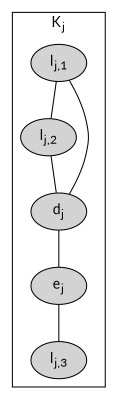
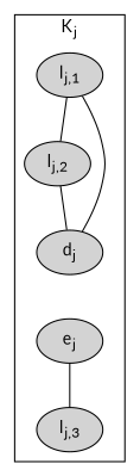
  graph {
    fontname=Lato
    node [style=filled fontname=Lato]
    edge [fontname=Lato]
    n1 [label=<l<SUB>j,1</SUB>>]
    n2 [label=<l<SUB>j,2</SUB>>]
    n3 [label=<d<SUB>j</SUB>>]
    n4 [label=<l<SUB>j,3</SUB>>]
    n5 [label=<e<SUB>j</SUB>>]
    subgraph cluster_1 {
      label=<K<SUB>j</SUB>>
      n1
      n2
      n3
      n4
      n5
    }
    n1 -- n2
    n2 -- n3
    n3 -- n1
-   n3 -- n5
    n5 -- n4
  }
